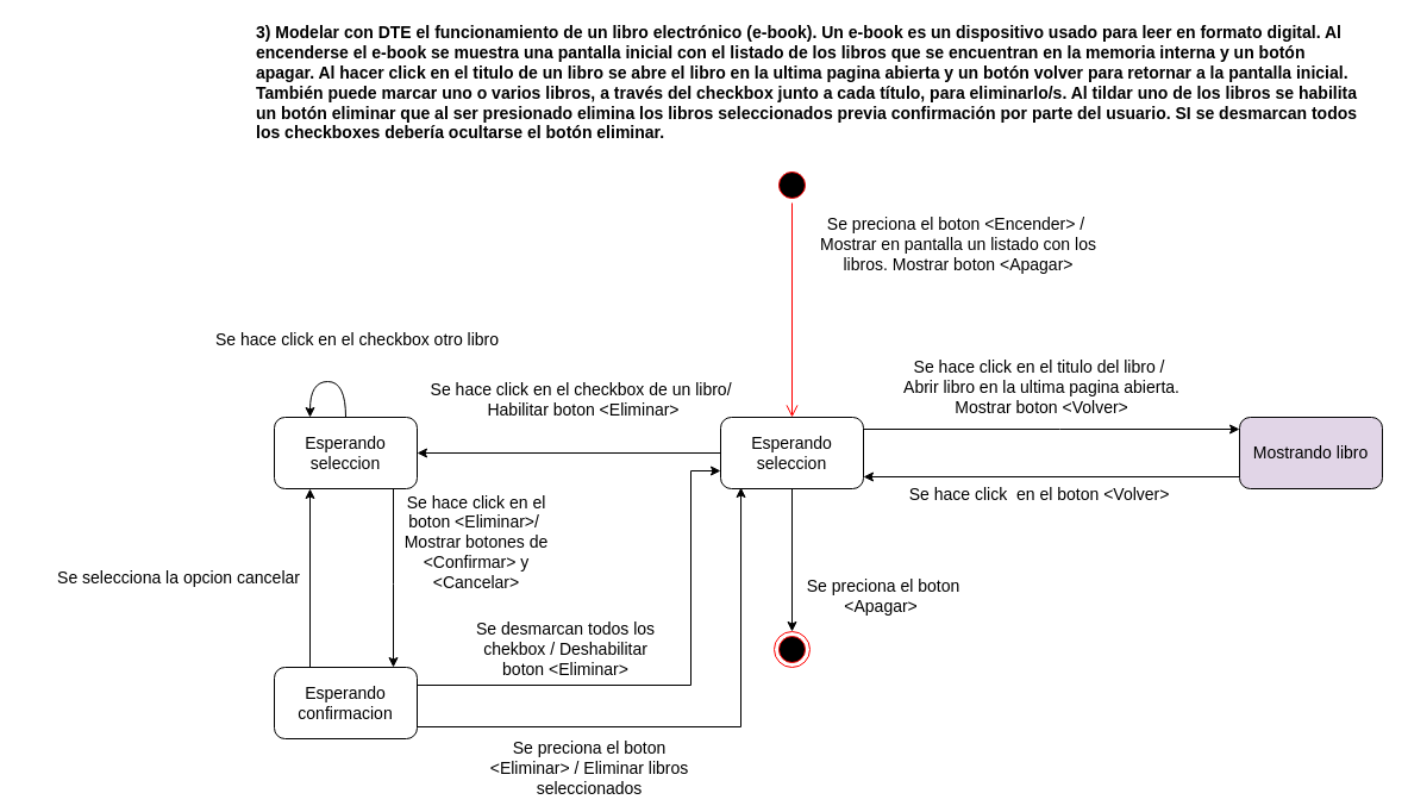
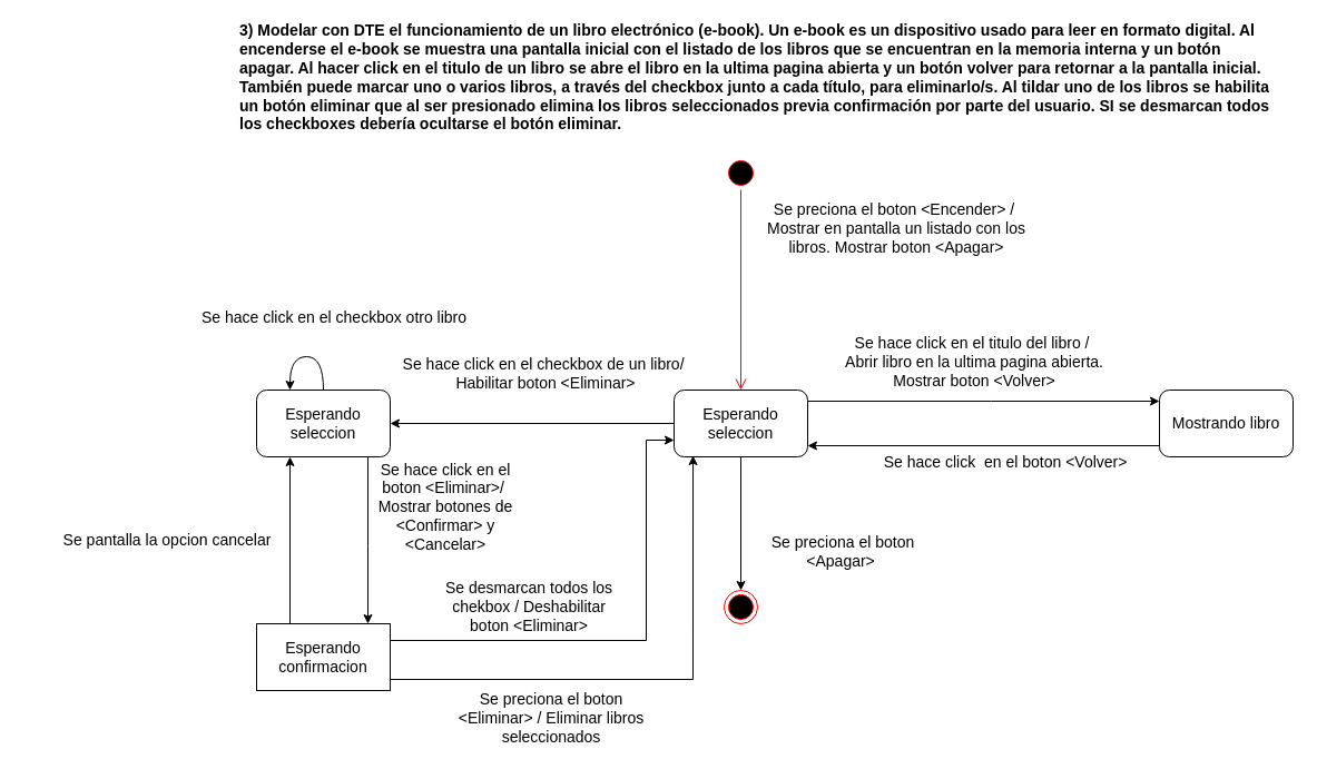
  <mxCell id="0" />
  <mxCell id="1" parent="0" />
  <mxCell id="2" value="&lt;h1 style=&quot;font-size: 14px;&quot;&gt;3) Modelar con DTE el funcionamiento de un libro electrónico (e-book). Un e-book es un dispositivo usado para leer en formato digital. Al encenderse el e-book se muestra una pantalla inicial con el listado de los libros que se encuentran en la memoria interna y un botón apagar. Al hacer click en el titulo de un libro se abre el libro en la ultima pagina abierta y un botón volver para retornar a la pantalla inicial. También puede marcar uno o varios libros, a través del checkbox junto a cada título, para eliminarlo/s. Al tildar uno de los libros se habilita un botón eliminar que al ser presionado elimina los libros seleccionados previa confirmación por parte del usuario. SI se desmarcan todos los checkboxes debería ocultarse el botón eliminar.&lt;/h1&gt;&lt;h1 style=&quot;font-size: 14px;&quot;&gt;Tener en cuenta que el e-book puede apagarse en cualquier momento&lt;/h1&gt;" style="text;html=1;strokeColor=none;fillColor=none;spacing=5;spacingTop=-20;whiteSpace=wrap;overflow=hidden;rounded=0;fontSize=14;" vertex="1" parent="1"><mxGeometry x="210" y="20" width="940" height="100" as="geometry" /></mxCell>
  <mxCell id="3" value="" style="ellipse;html=1;shape=startState;fillColor=#000000;strokeColor=#ff0000;fontSize=14;" vertex="1" parent="1"><mxGeometry x="650" y="140" width="30" height="30" as="geometry" /></mxCell>
  <mxCell id="4" value="" style="edgeStyle=orthogonalEdgeStyle;html=1;verticalAlign=bottom;endArrow=open;endSize=8;strokeColor=#ff0000;rounded=0;fontSize=14;entryX=0.5;entryY=0;entryDx=0;entryDy=0;" edge="1" source="3" parent="1" target="8"><mxGeometry relative="1" as="geometry"><mxPoint x="665" y="230" as="targetPoint" /></mxGeometry></mxCell>
  <mxCell id="5" style="edgeStyle=orthogonalEdgeStyle;rounded=0;orthogonalLoop=1;jettySize=auto;html=1;exitX=0.5;exitY=1;exitDx=0;exitDy=0;entryX=0.5;entryY=0;entryDx=0;entryDy=0;fontSize=14;" edge="1" parent="1" source="8" target="10"><mxGeometry relative="1" as="geometry" /></mxCell>
  <mxCell id="6" value="" style="edgeStyle=orthogonalEdgeStyle;rounded=0;orthogonalLoop=1;jettySize=auto;html=1;fontSize=14;" edge="1" parent="1" source="8" target="13"><mxGeometry relative="1" as="geometry"><Array as="points"><mxPoint x="890" y="360" /><mxPoint x="890" y="360" /></Array></mxGeometry></mxCell>
  <mxCell id="7" value="" style="edgeStyle=orthogonalEdgeStyle;rounded=0;orthogonalLoop=1;jettySize=auto;html=1;fontSize=14;" edge="1" parent="1" source="8" target="17"><mxGeometry relative="1" as="geometry" /></mxCell>
  <mxCell id="8" value="Esperando seleccion" style="rounded=1;whiteSpace=wrap;html=1;fontSize=14;" vertex="1" parent="1"><mxGeometry x="605" y="350" width="120" height="60" as="geometry" /></mxCell>
  <mxCell id="9" value="Se preciona el boton &amp;lt;Encender&amp;gt; /&amp;nbsp;&lt;br&gt;Mostrar en pantalla un listado con los libros. Mostrar boton &amp;lt;Apagar&amp;gt;" style="text;html=1;strokeColor=none;fillColor=none;align=center;verticalAlign=middle;whiteSpace=wrap;rounded=0;fontSize=14;" vertex="1" parent="1"><mxGeometry x="680" y="190" width="250" height="30" as="geometry" /></mxCell>
  <mxCell id="10" value="" style="ellipse;html=1;shape=endState;fillColor=#000000;strokeColor=#ff0000;fontSize=14;" vertex="1" parent="1"><mxGeometry x="650" y="530" width="30" height="30" as="geometry" /></mxCell>
- <mxCell id="11" value="Se preciona el boton &amp;lt;Apagar&amp;gt;&amp;nbsp;" style="text;html=1;strokeColor=none;fillColor=none;align=center;verticalAlign=middle;whiteSpace=wrap;rounded=0;fontSize=14;" vertex="1" parent="1"><mxGeometry x="672" y="485" width="140" height="30" as="geometry" /></mxCell>
+ <mxCell id="11" value="Se preciona el boton &amp;lt;Apagar&amp;gt;&amp;nbsp;" style="text;html=1;strokeColor=none;fillColor=none;align=center;verticalAlign=middle;whiteSpace=wrap;rounded=0;fontSize=14;" vertex="1" parent="1"><mxGeometry x="687" y="480" width="140" height="30" as="geometry" /></mxCell>
  <mxCell id="12" style="edgeStyle=orthogonalEdgeStyle;rounded=0;orthogonalLoop=1;jettySize=auto;html=1;exitX=0;exitY=0.5;exitDx=0;exitDy=0;fontSize=14;" edge="1" parent="1" source="13" target="8"><mxGeometry relative="1" as="geometry"><Array as="points"><mxPoint x="1041" y="400" /></Array></mxGeometry></mxCell>
- <mxCell id="13" value="Mostrando libro" style="rounded=1;whiteSpace=wrap;html=1;fontSize=14;fillColor=#e1d5e7;" vertex="1" parent="1"><mxGeometry x="1041" y="350" width="120" height="60" as="geometry" /></mxCell>
+ <mxCell id="13" value="Mostrando libro" style="rounded=1;whiteSpace=wrap;html=1;fontSize=14;" vertex="1" parent="1"><mxGeometry x="1041" y="350" width="120" height="60" as="geometry" /></mxCell>
  <mxCell id="14" value="Se hace click en el titulo del libro /&amp;nbsp;&lt;br&gt;Abrir libro en la ultima pagina abierta. Mostrar boton &amp;lt;Volver&amp;gt;" style="text;html=1;strokeColor=none;fillColor=none;align=center;verticalAlign=middle;whiteSpace=wrap;rounded=0;fontSize=14;" vertex="1" parent="1"><mxGeometry x="750" y="310" width="250" height="30" as="geometry" /></mxCell>
- <mxCell id="15" value="Se hace click&amp;nbsp; en el boton &amp;lt;Volver&amp;gt;&amp;nbsp;" style="text;html=1;strokeColor=none;fillColor=none;align=center;verticalAlign=middle;whiteSpace=wrap;rounded=0;fontSize=14;" vertex="1" parent="1"><mxGeometry x="750" y="400" width="250" height="30" as="geometry" /></mxCell>
+ <mxCell id="15" value="Se hace click&amp;nbsp; en el boton &amp;lt;Volver&amp;gt;&amp;nbsp;" style="text;html=1;strokeColor=none;fillColor=none;align=center;verticalAlign=middle;whiteSpace=wrap;rounded=0;fontSize=14;" vertex="1" parent="1"><mxGeometry x="780" y="400" width="250" height="30" as="geometry" /></mxCell>
  <mxCell id="16" value="" style="edgeStyle=orthogonalEdgeStyle;orthogonalLoop=1;jettySize=auto;html=1;fontSize=14;rounded=0;" edge="1" parent="1" source="17" target="24"><mxGeometry relative="1" as="geometry"><Array as="points"><mxPoint x="330" y="490" /><mxPoint x="330" y="490" /></Array></mxGeometry></mxCell>
  <mxCell id="17" value="Esperando seleccion" style="rounded=1;whiteSpace=wrap;html=1;fontSize=14;" vertex="1" parent="1"><mxGeometry x="230" y="350" width="120" height="60" as="geometry" /></mxCell>
  <mxCell id="18" value="Se hace click en el checkbox de un libro/&amp;nbsp;&lt;br&gt;Habilitar boton &amp;lt;Eliminar&amp;gt;" style="text;html=1;strokeColor=none;fillColor=none;align=center;verticalAlign=middle;whiteSpace=wrap;rounded=0;fontSize=14;" vertex="1" parent="1"><mxGeometry x="360" y="320" width="260" height="30" as="geometry" /></mxCell>
  <mxCell id="19" style="edgeStyle=orthogonalEdgeStyle;curved=1;orthogonalLoop=1;jettySize=auto;html=1;exitX=0.5;exitY=0;exitDx=0;exitDy=0;entryX=0.25;entryY=0;entryDx=0;entryDy=0;fontSize=14;" edge="1" parent="1" source="17" target="17"><mxGeometry relative="1" as="geometry"><Array as="points"><mxPoint x="290" y="320" /><mxPoint x="260" y="320" /></Array></mxGeometry></mxCell>
  <mxCell id="20" value="Se hace click en el checkbox otro libro" style="text;html=1;strokeColor=none;fillColor=none;align=center;verticalAlign=middle;whiteSpace=wrap;rounded=0;fontSize=14;" vertex="1" parent="1"><mxGeometry x="170" y="270" width="260" height="30" as="geometry" /></mxCell>
  <mxCell id="21" style="edgeStyle=orthogonalEdgeStyle;rounded=0;orthogonalLoop=1;jettySize=auto;html=1;exitX=0.25;exitY=0;exitDx=0;exitDy=0;entryX=0.25;entryY=1;entryDx=0;entryDy=0;fontSize=14;" edge="1" parent="1" source="24" target="17"><mxGeometry relative="1" as="geometry" /></mxCell>
  <mxCell id="22" style="edgeStyle=orthogonalEdgeStyle;rounded=0;orthogonalLoop=1;jettySize=auto;html=1;exitX=1;exitY=0.25;exitDx=0;exitDy=0;entryX=0.142;entryY=0.983;entryDx=0;entryDy=0;entryPerimeter=0;fontSize=14;" edge="1" parent="1" source="24" target="8"><mxGeometry relative="1" as="geometry"><Array as="points"><mxPoint x="350" y="610" /><mxPoint x="622" y="610" /></Array></mxGeometry></mxCell>
  <mxCell id="23" style="edgeStyle=orthogonalEdgeStyle;rounded=0;orthogonalLoop=1;jettySize=auto;html=1;exitX=1;exitY=0.25;exitDx=0;exitDy=0;entryX=0;entryY=0.75;entryDx=0;entryDy=0;fontSize=14;" edge="1" parent="1" source="24" target="8"><mxGeometry relative="1" as="geometry"><Array as="points"><mxPoint x="580" y="575" /><mxPoint x="580" y="395" /></Array></mxGeometry></mxCell>
- <mxCell id="24" value="Esperando confirmacion" style="rounded=1;whiteSpace=wrap;html=1;fontSize=14;" vertex="1" parent="1"><mxGeometry x="230" y="560" width="120" height="60" as="geometry" /></mxCell>
+ <mxCell id="24" value="Esperando confirmacion" style="whiteSpace=wrap;html=1;fontSize=14;rounded=0;" vertex="1" parent="1"><mxGeometry x="230" y="560" width="120" height="60" as="geometry" /></mxCell>
  <mxCell id="25" value="Se hace click en el boton &amp;lt;Eliminar&amp;gt;/&amp;nbsp;&lt;br&gt;Mostrar botones de &amp;lt;Confirmar&amp;gt; y &amp;lt;Cancelar&amp;gt;" style="text;html=1;strokeColor=none;fillColor=none;align=center;verticalAlign=middle;whiteSpace=wrap;rounded=0;fontSize=14;" vertex="1" parent="1"><mxGeometry x="330" y="440" width="140" height="30" as="geometry" /></mxCell>
- <mxCell id="26" value="Se selecciona la opcion cancelar" style="text;html=1;strokeColor=none;fillColor=none;align=center;verticalAlign=middle;whiteSpace=wrap;rounded=0;fontSize=14;" vertex="1" parent="1"><mxGeometry x="20" y="470" width="260" height="30" as="geometry" /></mxCell>
+ <mxCell id="26" value="Se pantalla la opcion cancelar" style="text;html=1;strokeColor=none;fillColor=none;align=center;verticalAlign=middle;whiteSpace=wrap;rounded=0;fontSize=14;" vertex="1" parent="1"><mxGeometry x="20" y="470" width="260" height="30" as="geometry" /></mxCell>
  <mxCell id="27" value="Se preciona el boton &amp;lt;Eliminar&amp;gt; / Eliminar libros seleccionados" style="text;html=1;strokeColor=none;fillColor=none;align=center;verticalAlign=middle;whiteSpace=wrap;rounded=0;fontSize=14;" vertex="1" parent="1"><mxGeometry x="410" y="630" width="170" height="30" as="geometry" /></mxCell>
  <mxCell id="28" value="Se desmarcan todos los chekbox / Deshabilitar boton &amp;lt;Eliminar&amp;gt;" style="text;html=1;strokeColor=none;fillColor=none;align=center;verticalAlign=middle;whiteSpace=wrap;rounded=0;fontSize=14;" vertex="1" parent="1"><mxGeometry x="390" y="530" width="170" height="30" as="geometry" /></mxCell>
